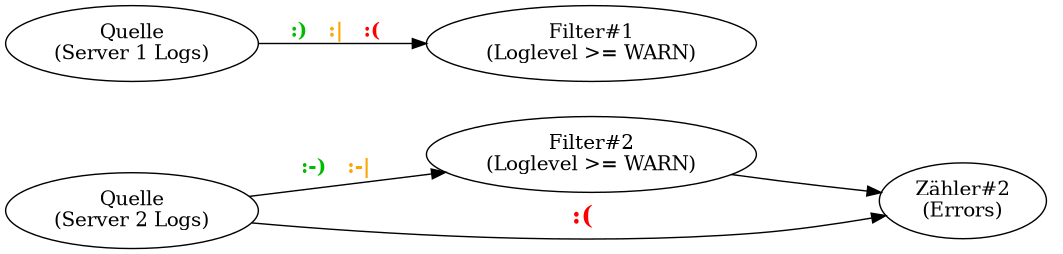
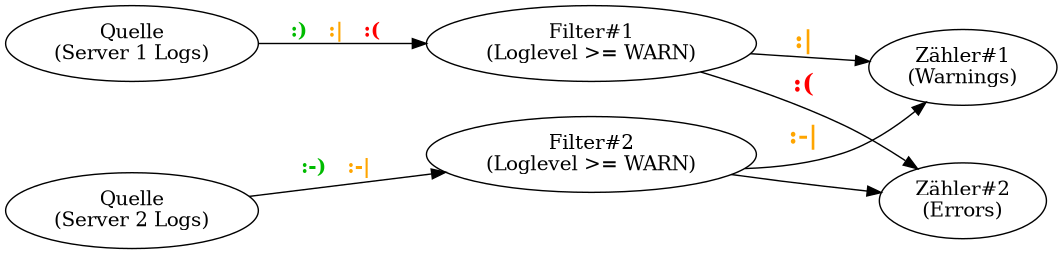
  digraph {
    rankdir=LR
    "Quelle\n(Server 1 Logs)"
    "Filter#1\n(Loglevel >= WARN)"
+   "Zähler#1\n(Warnings)"
    "Zähler#2\n(Errors)"
    "Quelle\n(Server 2 Logs)"
    "Filter#2\n(Loglevel >= WARN)"
    "Quelle\n(Server 1 Logs)" -> "Filter#1\n(Loglevel >= WARN)" [label=<<B> <FONT COLOR="#00BB00">:) &nbsp;</FONT> <FONT COLOR="ORANGE">:| &nbsp;</FONT> <FONT COLOR="RED">:( &nbsp;</FONT> </B>>]
-   "Quelle\n(Server 2 Logs)" -> "Zähler#2\n(Errors)" [label=<<B> <FONT COLOR="RED" POINT-SIZE="18.0">:( &nbsp;</FONT> </B>>]
+   "Filter#1\n(Loglevel >= WARN)" -> "Zähler#1\n(Warnings)" [label=<<B><FONT POINT-SIZE="18.0" COLOR="ORANGE">:| &nbsp;</FONT></B>>]
+   "Filter#1\n(Loglevel >= WARN)" -> "Zähler#2\n(Errors)" [label=<<B> <FONT COLOR="RED" POINT-SIZE="18.0">:( &nbsp;</FONT> </B>>]
    "Quelle\n(Server 2 Logs)" -> "Filter#2\n(Loglevel >= WARN)" [label=<<B> <FONT COLOR="#00BB00">:-) &nbsp;</FONT> <FONT COLOR="ORANGE">:-| &nbsp;</FONT> </B>>]
+   "Filter#2\n(Loglevel >= WARN)" -> "Zähler#1\n(Warnings)" [label=<<B> <FONT COLOR="ORANGE" POINT-SIZE="18.0">:-| &nbsp;</FONT> </B>>]
    "Filter#2\n(Loglevel >= WARN)" -> "Zähler#2\n(Errors)"
  }
